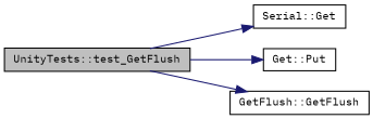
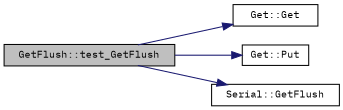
  digraph {
    fontname="IBM Plex Mono"
    rankdir=LR
    node [color=black fillcolor=white fontname="IBM Plex Mono" fontsize=10 shape=record style=filled]
    edge [color=midnightblue fontname="IBM Plex Mono" fontsize=10 labelfontname=Helvetica labelfontsize=10 style=solid]
-   n1 [fillcolor=grey75 fontcolor=black height=0.2 label="UnityTests::test_GetFlush" width=0.4]
-   n2 [height=0.2 label="Serial::Get" width=0.4]
+   n1 [fillcolor=grey75 fontcolor=black height=0.2 label="GetFlush::test_GetFlush" width=0.4]
+   n2 [height=0.2 label="Get::Get" width=0.4]
    n3 [height=0.2 label="Get::Put" width=0.4]
-   n4 [height=0.2 label="GetFlush::GetFlush" width=0.4]
+   n4 [height=0.2 label="Serial::GetFlush" width=0.4]
    n1 -> n2
    n1 -> n3
    n1 -> n4
  }
